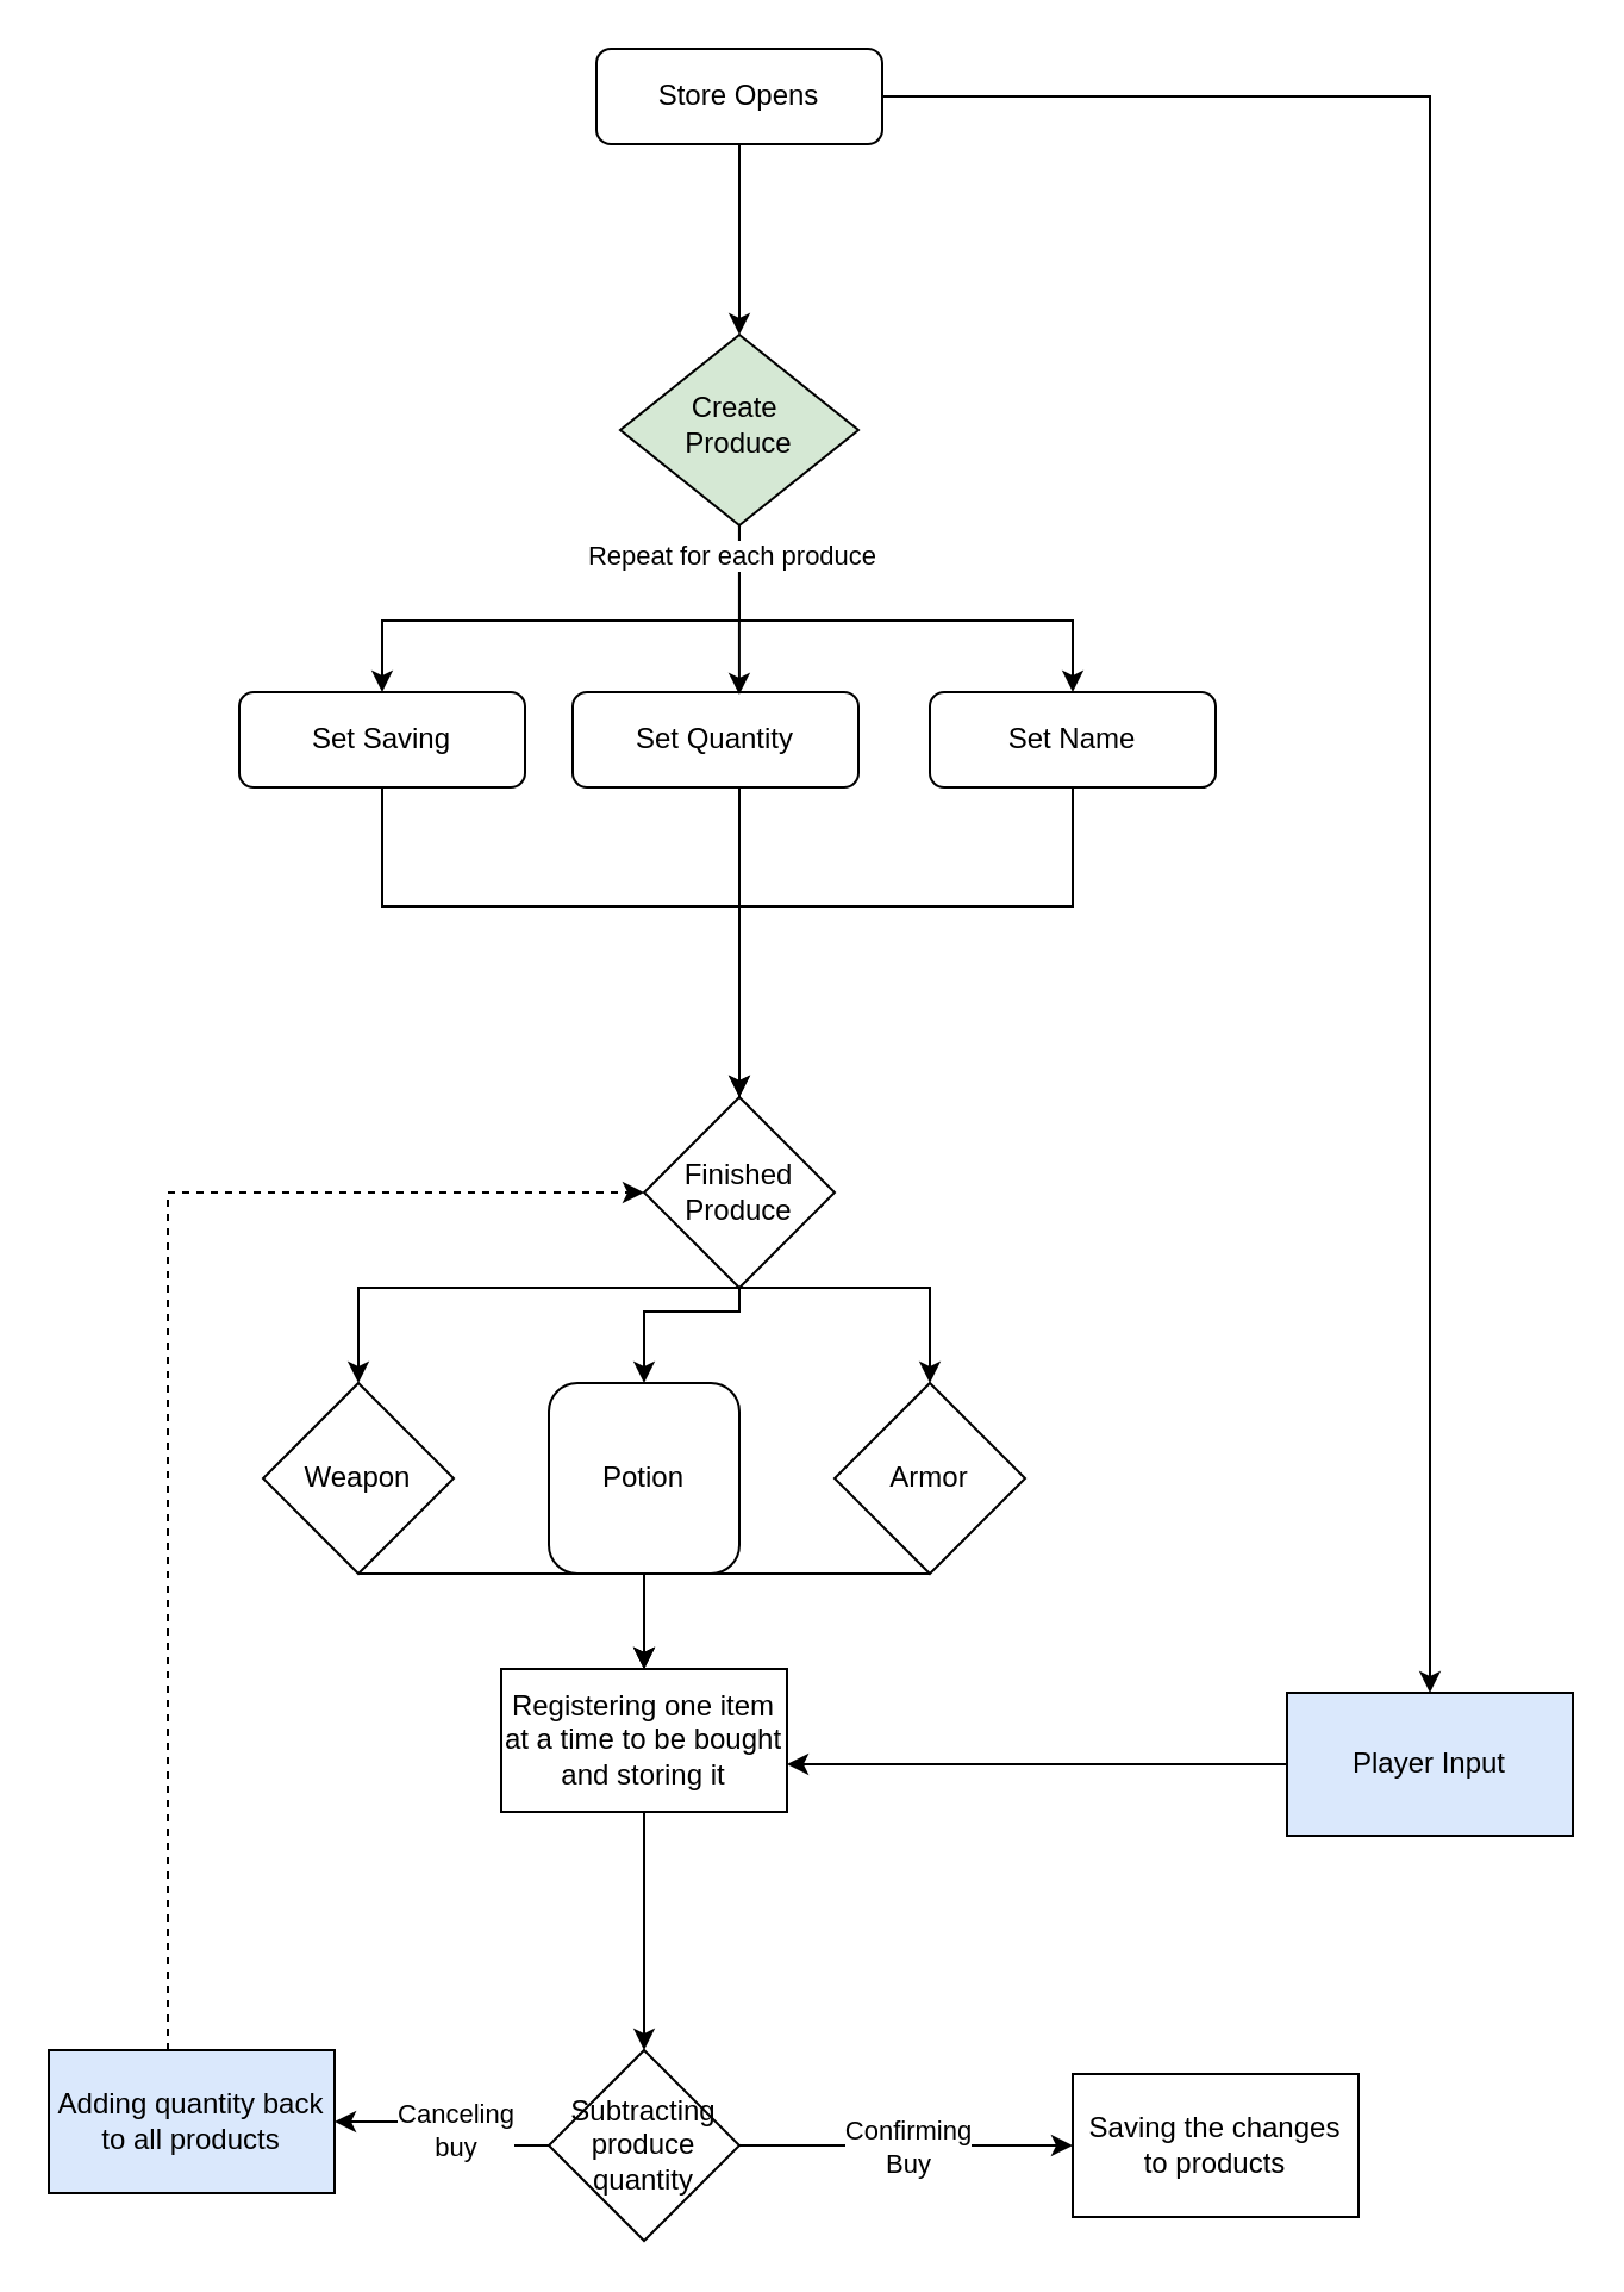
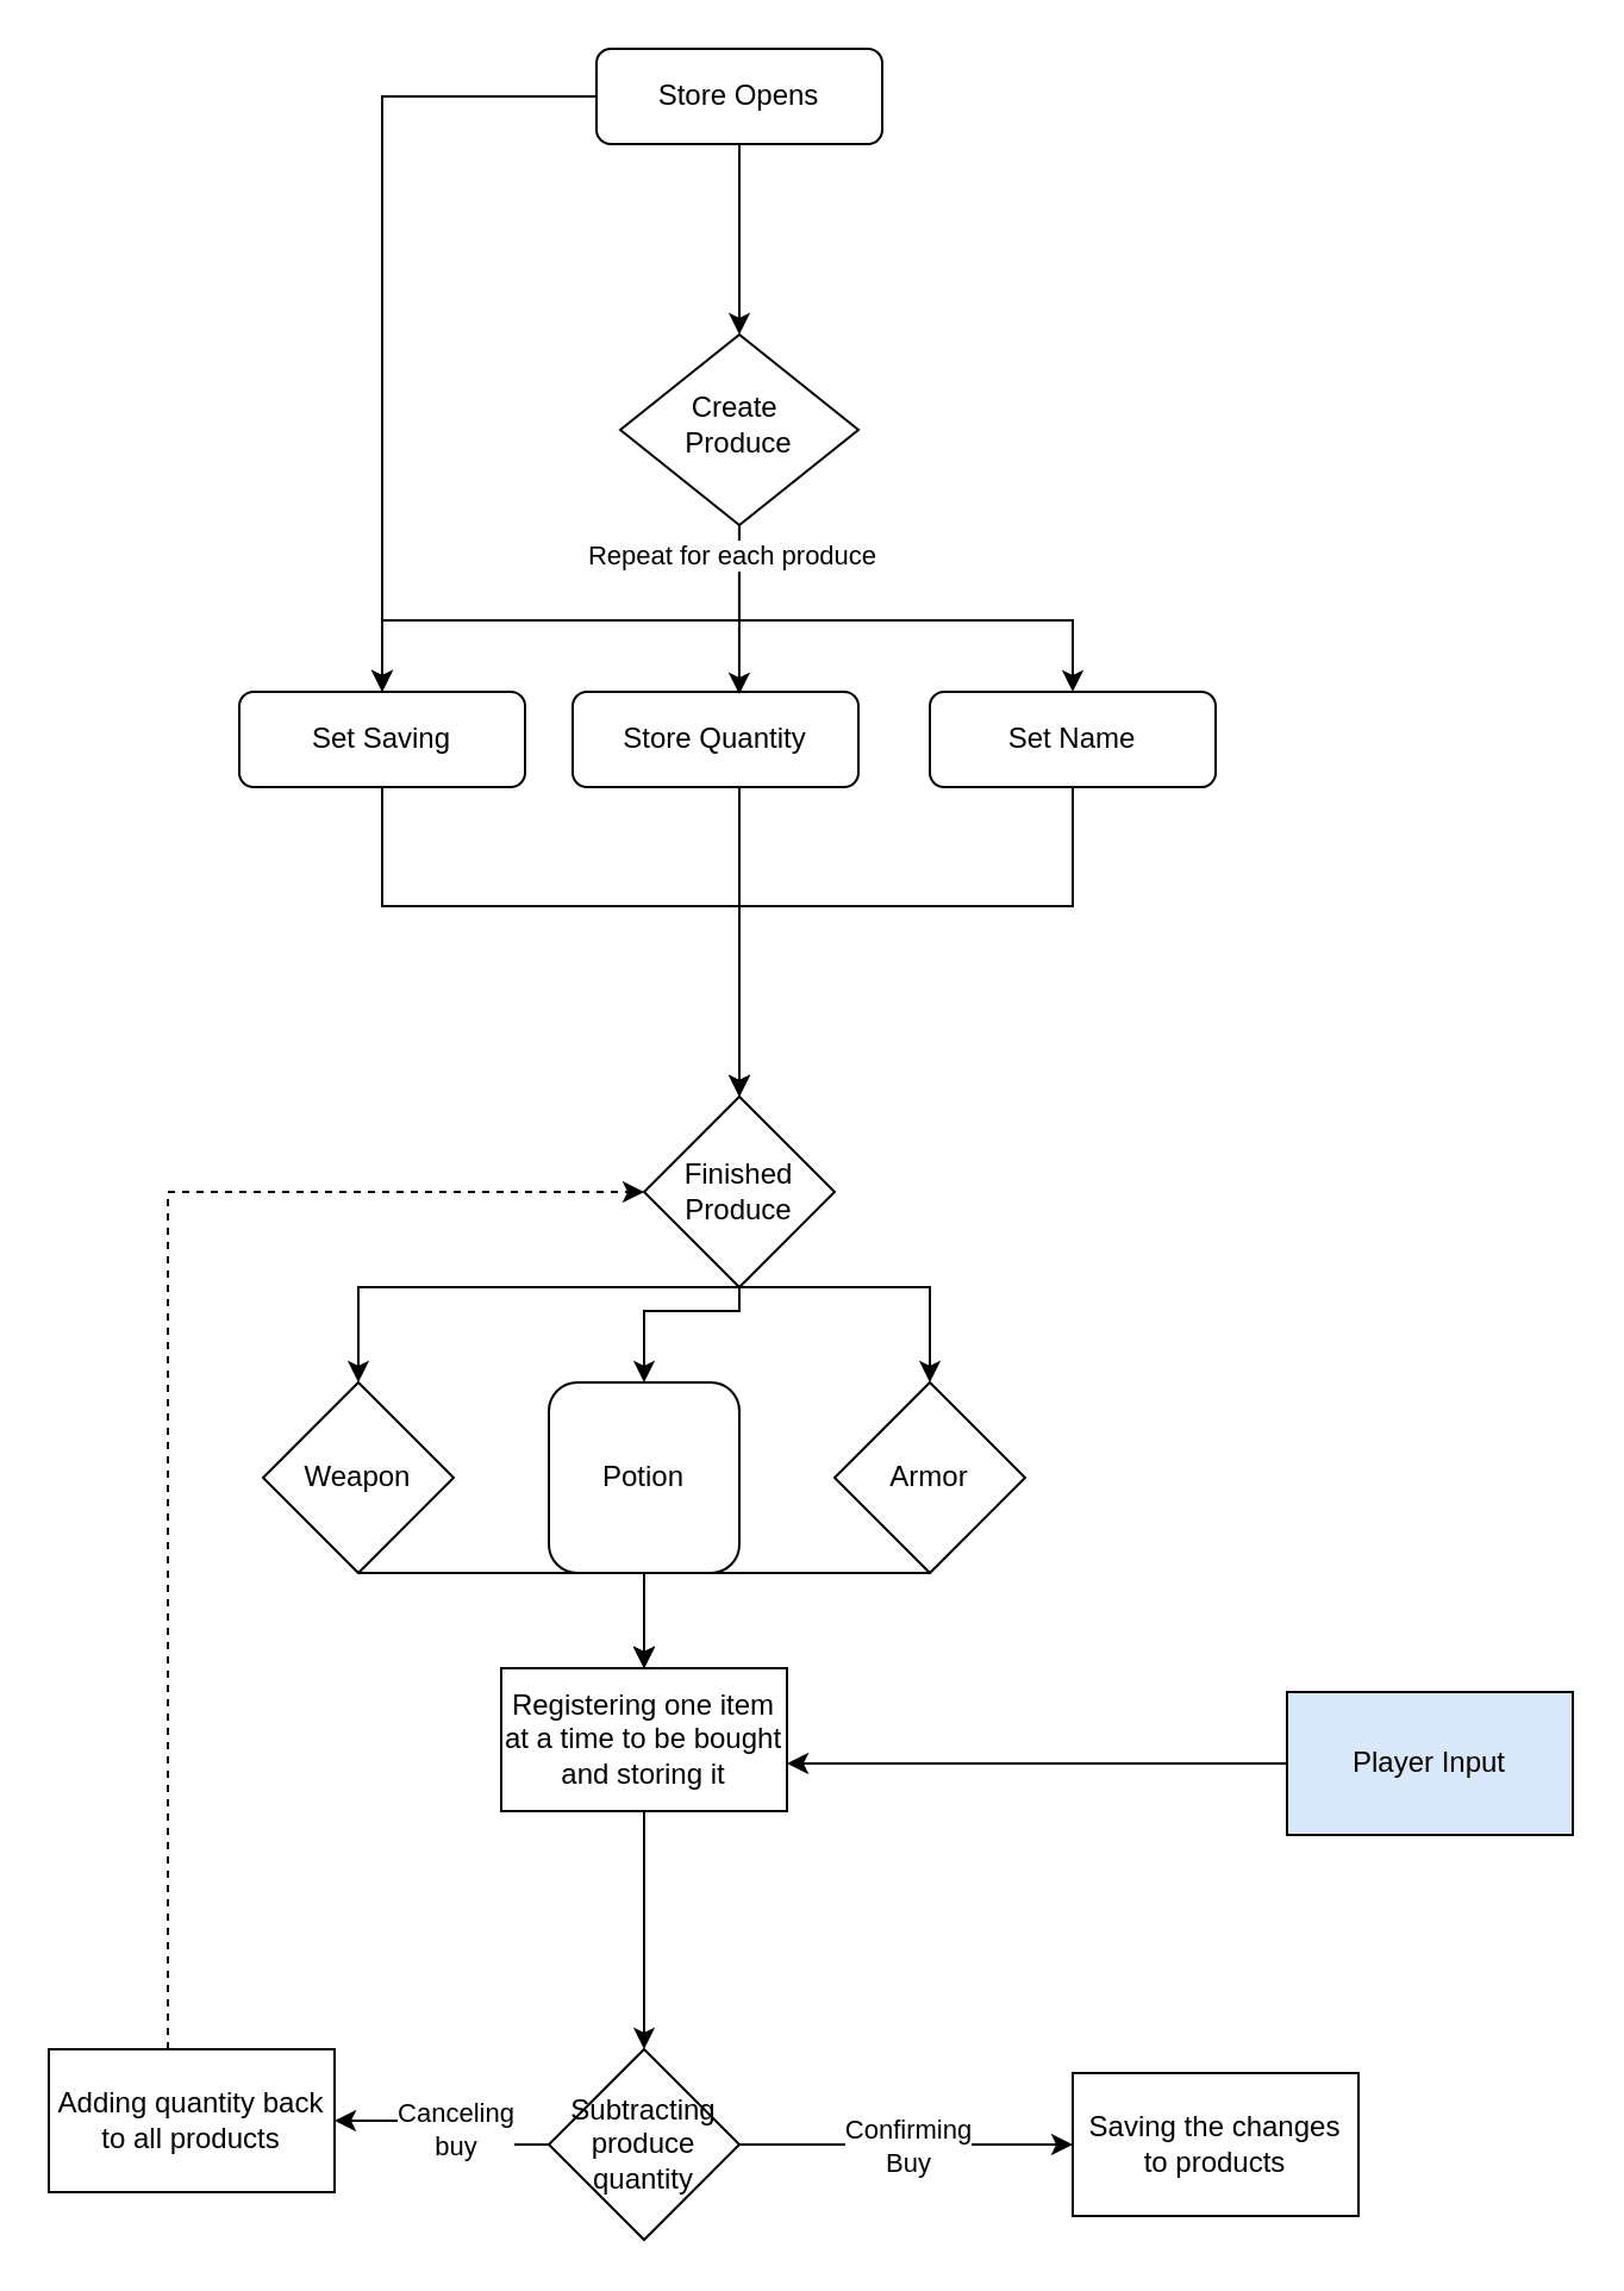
  <mxCell id="0" />
  <mxCell id="1" parent="0" />
  <mxCell id="2" style="edgeStyle=orthogonalEdgeStyle;rounded=0;orthogonalLoop=1;jettySize=auto;html=1;" parent="1" source="4" target="7" edge="1"><mxGeometry relative="1" as="geometry"><Array as="points"><mxPoint x="310" y="120" /><mxPoint x="310" y="120" /></Array></mxGeometry></mxCell>
- <mxCell id="3" style="edgeStyle=orthogonalEdgeStyle;rounded=0;orthogonalLoop=1;jettySize=auto;html=1;" edge="1" parent="1" source="4" target="27"><mxGeometry relative="1" as="geometry" /></mxCell>
+ <mxCell id="3" style="edgeStyle=orthogonalEdgeStyle;rounded=0;orthogonalLoop=1;jettySize=auto;html=1;" edge="1" parent="1" source="4" target="13"><mxGeometry relative="1" as="geometry" /></mxCell>
  <mxCell id="4" value="Store Opens" style="rounded=1;whiteSpace=wrap;html=1;fontSize=12;glass=0;strokeWidth=1;shadow=0;" parent="1" vertex="1"><mxGeometry x="250" width="120" height="40" as="geometry" y="20" /></mxCell>
  <mxCell id="5" style="edgeStyle=orthogonalEdgeStyle;rounded=0;orthogonalLoop=1;jettySize=auto;html=1;" parent="1" source="7" target="9" edge="1"><mxGeometry relative="1" as="geometry"><Array as="points"><mxPoint x="310" y="260" /><mxPoint x="450" y="260" /></Array></mxGeometry></mxCell>
  <mxCell id="6" style="edgeStyle=orthogonalEdgeStyle;rounded=0;orthogonalLoop=1;jettySize=auto;html=1;" parent="1" source="7" target="13" edge="1"><mxGeometry relative="1" as="geometry"><Array as="points"><mxPoint x="310" y="260" /><mxPoint x="160" y="260" /></Array></mxGeometry></mxCell>
- <mxCell id="7" value="Create&amp;nbsp;&lt;div&gt;Produce&lt;/div&gt;" style="rhombus;whiteSpace=wrap;html=1;shadow=0;fontFamily=Helvetica;fontSize=12;align=center;strokeWidth=1;spacing=6;spacingTop=-4;fillColor=#d5e8d4;" parent="1" vertex="1"><mxGeometry x="260" y="140" width="100" height="80" as="geometry" /></mxCell>
+ <mxCell id="7" value="Create&amp;nbsp;&lt;div&gt;Produce&lt;/div&gt;" style="rhombus;whiteSpace=wrap;html=1;shadow=0;fontFamily=Helvetica;fontSize=12;align=center;strokeWidth=1;spacing=6;spacingTop=-4;" parent="1" vertex="1"><mxGeometry x="260" y="140" width="100" height="80" as="geometry" /></mxCell>
  <mxCell id="8" style="edgeStyle=orthogonalEdgeStyle;rounded=0;orthogonalLoop=1;jettySize=auto;html=1;" parent="1" source="9" target="19" edge="1"><mxGeometry relative="1" as="geometry"><Array as="points"><mxPoint x="450" y="380" /><mxPoint x="310" y="380" /></Array></mxGeometry></mxCell>
  <mxCell id="9" value="Set Name" style="rounded=1;whiteSpace=wrap;html=1;fontSize=12;glass=0;strokeWidth=1;shadow=0;" parent="1" vertex="1"><mxGeometry x="390" y="290" width="120" height="40" as="geometry" /></mxCell>
  <mxCell id="10" style="edgeStyle=orthogonalEdgeStyle;rounded=0;orthogonalLoop=1;jettySize=auto;html=1;" parent="1" edge="1"><mxGeometry relative="1" as="geometry"><Array as="points"><mxPoint x="310" y="320" /></Array><mxPoint x="260" y="320" as="sourcePoint" /><mxPoint x="310" y="490" as="targetPoint" /></mxGeometry></mxCell>
- <mxCell id="11" value="Set Quantity" style="rounded=1;whiteSpace=wrap;html=1;fontSize=12;glass=0;strokeWidth=1;shadow=0;" parent="1" vertex="1"><mxGeometry x="240" y="290" width="120" height="40" as="geometry" /></mxCell>
+ <mxCell id="11" value="Store Quantity" style="rounded=1;whiteSpace=wrap;html=1;fontSize=12;glass=0;strokeWidth=1;shadow=0;" parent="1" vertex="1"><mxGeometry x="240" y="290" width="120" height="40" as="geometry" /></mxCell>
  <mxCell id="12" style="edgeStyle=orthogonalEdgeStyle;rounded=0;orthogonalLoop=1;jettySize=auto;html=1;" parent="1" source="13" target="19" edge="1"><mxGeometry relative="1" as="geometry"><Array as="points"><mxPoint x="160" y="380" /><mxPoint x="310" y="380" /></Array></mxGeometry></mxCell>
  <mxCell id="13" value="Set Saving" style="rounded=1;whiteSpace=wrap;html=1;fontSize=12;glass=0;strokeWidth=1;shadow=0;" parent="1" vertex="1"><mxGeometry x="100" y="290" width="120" height="40" as="geometry" /></mxCell>
  <mxCell id="14" style="edgeStyle=orthogonalEdgeStyle;rounded=0;orthogonalLoop=1;jettySize=auto;html=1;entryX=0.583;entryY=0.025;entryDx=0;entryDy=0;entryPerimeter=0;" parent="1" source="7" target="11" edge="1"><mxGeometry relative="1" as="geometry" /></mxCell>
  <mxCell id="15" value="Repeat for each produce" style="edgeLabel;html=1;align=center;verticalAlign=middle;resizable=0;points=[];" parent="14" vertex="1" connectable="0"><mxGeometry x="-0.633" y="-3" relative="1" as="geometry"><mxPoint as="offset" /></mxGeometry></mxCell>
  <mxCell id="16" style="edgeStyle=orthogonalEdgeStyle;rounded=0;orthogonalLoop=1;jettySize=auto;html=1;" edge="1" parent="1" source="19" target="25"><mxGeometry relative="1" as="geometry"><Array as="points"><mxPoint x="150" y="540" /></Array></mxGeometry></mxCell>
  <mxCell id="17" style="edgeStyle=orthogonalEdgeStyle;rounded=0;orthogonalLoop=1;jettySize=auto;html=1;" edge="1" parent="1" source="19" target="23"><mxGeometry relative="1" as="geometry"><Array as="points"><mxPoint x="310" y="550" /><mxPoint x="270" y="550" /></Array></mxGeometry></mxCell>
  <mxCell id="18" style="edgeStyle=orthogonalEdgeStyle;rounded=0;orthogonalLoop=1;jettySize=auto;html=1;" edge="1" parent="1" source="19" target="21"><mxGeometry relative="1" as="geometry"><Array as="points"><mxPoint x="390" y="540" /></Array></mxGeometry></mxCell>
  <mxCell id="19" value="Finished Produce" style="rhombus;whiteSpace=wrap;html=1;" parent="1" vertex="1"><mxGeometry x="270" y="460" width="80" height="80" as="geometry" /></mxCell>
  <mxCell id="20" style="edgeStyle=orthogonalEdgeStyle;rounded=0;orthogonalLoop=1;jettySize=auto;html=1;" edge="1" parent="1" source="21" target="29"><mxGeometry relative="1" as="geometry"><Array as="points"><mxPoint x="270" y="660" /></Array></mxGeometry></mxCell>
  <mxCell id="21" value="Armor" style="rhombus;whiteSpace=wrap;html=1;" vertex="1" parent="1"><mxGeometry x="350" y="580" width="80" height="80" as="geometry" /></mxCell>
  <mxCell id="22" style="edgeStyle=orthogonalEdgeStyle;rounded=0;orthogonalLoop=1;jettySize=auto;html=1;" edge="1" parent="1" source="23" target="29"><mxGeometry relative="1" as="geometry" /></mxCell>
  <mxCell id="23" value="Potion" style="whiteSpace=wrap;html=1;rounded=1;" vertex="1" parent="1"><mxGeometry x="230" y="580" width="80" height="80" as="geometry" /></mxCell>
  <mxCell id="24" style="edgeStyle=orthogonalEdgeStyle;rounded=0;orthogonalLoop=1;jettySize=auto;html=1;" edge="1" parent="1" source="25" target="29"><mxGeometry relative="1" as="geometry"><Array as="points"><mxPoint x="270" y="660" /></Array></mxGeometry></mxCell>
  <mxCell id="25" value="Weapon" style="rhombus;whiteSpace=wrap;html=1;" vertex="1" parent="1"><mxGeometry x="110" y="580" width="80" height="80" as="geometry" /></mxCell>
  <mxCell id="26" style="edgeStyle=orthogonalEdgeStyle;rounded=0;orthogonalLoop=1;jettySize=auto;html=1;" edge="1" parent="1" source="27" target="29"><mxGeometry relative="1" as="geometry"><Array as="points"><mxPoint x="380" y="740" /><mxPoint x="380" y="740" /></Array></mxGeometry></mxCell>
  <mxCell id="27" value="Player Input" style="rounded=0;whiteSpace=wrap;html=1;fillColor=#dae8fc;" vertex="1" parent="1"><mxGeometry x="540" y="710" width="120" height="60" as="geometry" /></mxCell>
  <mxCell id="28" style="edgeStyle=orthogonalEdgeStyle;rounded=0;orthogonalLoop=1;jettySize=auto;html=1;entryX=0.5;entryY=0;entryDx=0;entryDy=0;" edge="1" parent="1" source="29" target="37"><mxGeometry relative="1" as="geometry" /></mxCell>
  <mxCell id="29" value="Registering one item at a time to be bought and storing it" style="rounded=0;whiteSpace=wrap;html=1;" vertex="1" parent="1"><mxGeometry x="210" y="700" width="120" height="60" as="geometry" /></mxCell>
  <mxCell id="30" value="Saving the changes to products" style="rounded=0;whiteSpace=wrap;html=1;" vertex="1" parent="1"><mxGeometry x="450" y="870" width="120" height="60" as="geometry" /></mxCell>
  <mxCell id="31" style="edgeStyle=orthogonalEdgeStyle;rounded=0;orthogonalLoop=1;jettySize=auto;html=1;entryX=0;entryY=0.5;entryDx=0;entryDy=0;dashed=1;" edge="1" parent="1" source="32" target="19"><mxGeometry relative="1" as="geometry"><Array as="points"><mxPoint y="500" x="70" /></Array></mxGeometry></mxCell>
- <mxCell id="32" value="Adding quantity back to all products" style="rounded=0;whiteSpace=wrap;html=1;fillColor=#dae8fc;" vertex="1" parent="1"><mxGeometry x="20" y="860" width="120" height="60" as="geometry" /></mxCell>
+ <mxCell id="32" value="Adding quantity back to all products" style="rounded=0;whiteSpace=wrap;html=1;" vertex="1" parent="1"><mxGeometry x="20" y="860" width="120" height="60" as="geometry" /></mxCell>
  <mxCell id="33" style="edgeStyle=orthogonalEdgeStyle;rounded=0;orthogonalLoop=1;jettySize=auto;html=1;entryX=1;entryY=0.5;entryDx=0;entryDy=0;" edge="1" parent="1" source="37" target="32"><mxGeometry relative="1" as="geometry"><Array as="points"><mxPoint x="190" y="900" /></Array></mxGeometry></mxCell>
  <mxCell id="34" value="Canceling&lt;div&gt;buy&lt;/div&gt;" style="edgeLabel;html=1;align=center;verticalAlign=middle;resizable=0;points=[];" vertex="1" connectable="0" parent="33"><mxGeometry x="-0.051" relative="1" as="geometry"><mxPoint as="offset" /></mxGeometry></mxCell>
  <mxCell id="35" style="edgeStyle=orthogonalEdgeStyle;rounded=0;orthogonalLoop=1;jettySize=auto;html=1;" edge="1" parent="1" source="37" target="30"><mxGeometry relative="1" as="geometry" /></mxCell>
  <mxCell id="36" value="Confirming&lt;div&gt;Buy&lt;/div&gt;" style="edgeLabel;html=1;align=center;verticalAlign=middle;resizable=0;points=[];" vertex="1" connectable="0" parent="35"><mxGeometry relative="1" as="geometry"><mxPoint as="offset" /></mxGeometry></mxCell>
  <mxCell id="37" value="Subtracting produce quantity" style="rhombus;whiteSpace=wrap;html=1;" vertex="1" parent="1"><mxGeometry x="230" y="860" width="80" height="80" as="geometry" /></mxCell>
